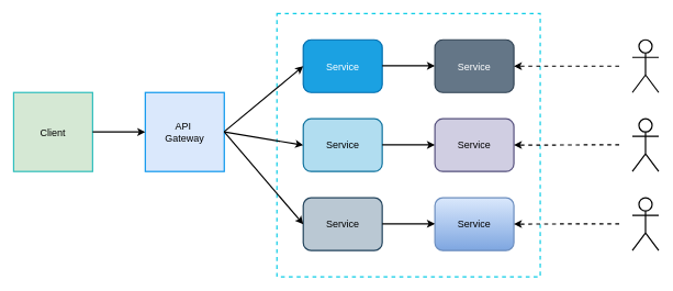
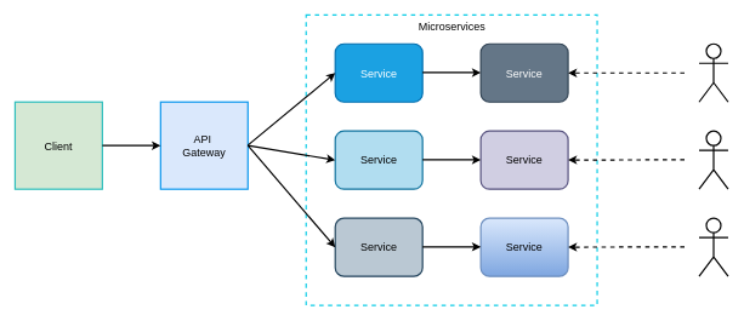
  <mxCell id="0" />
  <mxCell id="1" parent="0" />
  <mxCell id="2" value="" style="rounded=0;whiteSpace=wrap;html=1;dashed=1;fontSize=15;strokeWidth=2;strokeColor=light-dark(#0fcde6, #ededed);" vertex="1" parent="1"><mxGeometry x="420" y="20" width="400" height="400" as="geometry" /></mxCell>
  <mxCell id="3" value="Client" style="rounded=0;whiteSpace=wrap;html=1;fontSize=15;strokeWidth=2;strokeColor=light-dark(#2dbebc, #ededed);fillColor=#d5e8d4;" vertex="1" parent="1"><mxGeometry y="140" width="120" height="120" as="geometry" x="20" /></mxCell>
  <mxCell id="4" value="API&amp;nbsp;&lt;div&gt;Gateway&lt;/div&gt;" style="rounded=0;whiteSpace=wrap;html=1;fontSize=15;strokeWidth=2;strokeColor=light-dark(#0c97ed, #ededed);fillColor=#dae8fc;" vertex="1" parent="1"><mxGeometry x="220" y="140" width="120" height="120" as="geometry" /></mxCell>
  <mxCell id="5" value="Service" style="rounded=1;whiteSpace=wrap;html=1;fontSize=15;strokeWidth=2;fillColor=#1ba1e2;fontColor=#ffffff;strokeColor=#006EAF;" vertex="1" parent="1"><mxGeometry x="460" y="60" width="120" height="80" as="geometry" /></mxCell>
  <mxCell id="6" value="Service" style="rounded=1;whiteSpace=wrap;html=1;fontSize=15;strokeWidth=2;fillColor=#b1ddf0;strokeColor=#10739e;" vertex="1" parent="1"><mxGeometry x="460" y="180" width="120" height="80" as="geometry" /></mxCell>
  <mxCell id="7" value="Service" style="rounded=1;whiteSpace=wrap;html=1;fontSize=15;strokeWidth=2;fillColor=#bac8d3;strokeColor=#23445d;" vertex="1" parent="1"><mxGeometry x="460" y="300" width="120" height="80" as="geometry" /></mxCell>
  <mxCell id="8" value="Service" style="rounded=1;whiteSpace=wrap;html=1;fontSize=15;strokeWidth=2;fillColor=#647687;fontColor=#ffffff;strokeColor=#314354;" vertex="1" parent="1"><mxGeometry x="660" y="60" width="120" height="80" as="geometry" /></mxCell>
  <mxCell id="9" value="Service" style="rounded=1;whiteSpace=wrap;html=1;fontSize=15;strokeWidth=2;fillColor=#d0cee2;strokeColor=#56517e;" vertex="1" parent="1"><mxGeometry x="660" y="180" width="120" height="80" as="geometry" /></mxCell>
  <mxCell id="10" value="Service" style="rounded=1;whiteSpace=wrap;html=1;fontSize=15;strokeWidth=2;fillColor=#dae8fc;gradientColor=#7ea6e0;strokeColor=#6c8ebf;" vertex="1" parent="1"><mxGeometry x="660" y="300" width="120" height="80" as="geometry" /></mxCell>
  <mxCell id="11" value="" style="shape=umlActor;verticalLabelPosition=bottom;verticalAlign=top;html=1;outlineConnect=0;fontSize=15;strokeWidth=2;" vertex="1" parent="1"><mxGeometry x="960" y="60" width="40" height="80" as="geometry" /></mxCell>
  <mxCell id="12" value="" style="shape=umlActor;verticalLabelPosition=bottom;verticalAlign=top;html=1;outlineConnect=0;fontSize=15;strokeWidth=2;" vertex="1" parent="1"><mxGeometry x="960" y="180" width="40" height="80" as="geometry" /></mxCell>
  <mxCell id="13" value="" style="shape=umlActor;verticalLabelPosition=bottom;verticalAlign=top;html=1;outlineConnect=0;fontSize=15;strokeWidth=2;" vertex="1" parent="1"><mxGeometry x="960" y="300" width="40" height="80" as="geometry" /></mxCell>
  <mxCell id="14" value="" style="endArrow=classic;html=1;rounded=0;dashed=1;fontSize=15;strokeWidth=2;" edge="1" parent="1" target="8"><mxGeometry width="50" height="50" relative="1" as="geometry"><mxPoint x="940" y="100" as="sourcePoint" /><mxPoint x="820" y="100" as="targetPoint" /></mxGeometry></mxCell>
  <mxCell id="15" value="" style="endArrow=classic;html=1;rounded=0;dashed=1;fontSize=15;strokeWidth=2;" edge="1" parent="1" target="9"><mxGeometry width="50" height="50" relative="1" as="geometry"><mxPoint x="940" y="219.5" as="sourcePoint" /><mxPoint x="820" y="219.5" as="targetPoint" /></mxGeometry></mxCell>
  <mxCell id="16" value="" style="endArrow=classic;html=1;rounded=0;dashed=1;fontSize=15;strokeWidth=2;" edge="1" parent="1" target="10"><mxGeometry width="50" height="50" relative="1" as="geometry"><mxPoint x="940" y="339.5" as="sourcePoint" /><mxPoint x="820" y="339.5" as="targetPoint" /></mxGeometry></mxCell>
+ <mxCell id="17" value="Microservices" style="text;html=1;align=center;verticalAlign=middle;resizable=0;points=[];autosize=1;strokeColor=none;fillColor=none;fontSize=15;strokeWidth=2;" vertex="1" parent="1"><mxGeometry x="560" y="20" width="120" height="30" as="geometry" /></mxCell>
  <mxCell id="18" value="" style="endArrow=classic;html=1;rounded=0;entryX=0;entryY=0.5;entryDx=0;entryDy=0;strokeWidth=2;" edge="1" parent="1" target="4"><mxGeometry width="50" height="50" relative="1" as="geometry"><mxPoint x="140" y="200" as="sourcePoint" /><mxPoint x="190" y="150" as="targetPoint" /></mxGeometry></mxCell>
  <mxCell id="19" value="" style="endArrow=classic;html=1;rounded=0;entryX=0;entryY=0.5;entryDx=0;entryDy=0;strokeWidth=2;" edge="1" parent="1" target="5"><mxGeometry width="50" height="50" relative="1" as="geometry"><mxPoint x="340" y="199.5" as="sourcePoint" /><mxPoint x="420" y="199.5" as="targetPoint" /></mxGeometry></mxCell>
  <mxCell id="20" value="" style="endArrow=classic;html=1;rounded=0;entryX=0;entryY=0.5;entryDx=0;entryDy=0;strokeWidth=2;" edge="1" parent="1" target="6"><mxGeometry width="50" height="50" relative="1" as="geometry"><mxPoint x="340" y="200" as="sourcePoint" /><mxPoint x="470" y="124" as="targetPoint" /></mxGeometry></mxCell>
  <mxCell id="21" value="" style="endArrow=classic;html=1;rounded=0;entryX=0;entryY=0.5;entryDx=0;entryDy=0;strokeWidth=2;exitX=1;exitY=0.5;exitDx=0;exitDy=0;" edge="1" parent="1" source="4" target="7"><mxGeometry width="50" height="50" relative="1" as="geometry"><mxPoint x="340" y="275.5" as="sourcePoint" /><mxPoint x="460" y="190" as="targetPoint" /></mxGeometry></mxCell>
  <mxCell id="22" value="" style="endArrow=classic;html=1;rounded=0;entryX=0;entryY=0.5;entryDx=0;entryDy=0;strokeWidth=2;" edge="1" parent="1"><mxGeometry width="50" height="50" relative="1" as="geometry"><mxPoint x="580" y="99.5" as="sourcePoint" /><mxPoint x="660" y="99.5" as="targetPoint" /></mxGeometry></mxCell>
  <mxCell id="23" value="" style="endArrow=classic;html=1;rounded=0;entryX=0;entryY=0.5;entryDx=0;entryDy=0;strokeWidth=2;" edge="1" parent="1"><mxGeometry width="50" height="50" relative="1" as="geometry"><mxPoint x="580" y="219.5" as="sourcePoint" /><mxPoint x="660" y="219.5" as="targetPoint" /></mxGeometry></mxCell>
  <mxCell id="24" value="" style="endArrow=classic;html=1;rounded=0;entryX=0;entryY=0.5;entryDx=0;entryDy=0;strokeWidth=2;" edge="1" parent="1"><mxGeometry width="50" height="50" relative="1" as="geometry"><mxPoint x="580" y="339.5" as="sourcePoint" /><mxPoint x="660" y="339.5" as="targetPoint" /></mxGeometry></mxCell>
